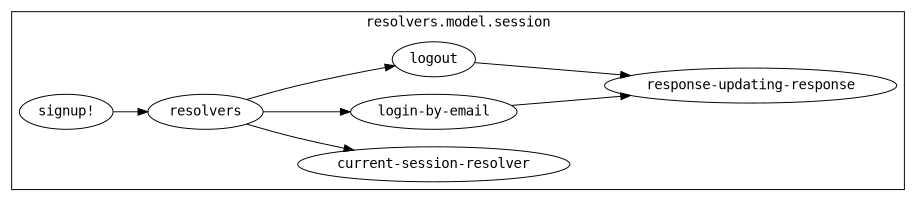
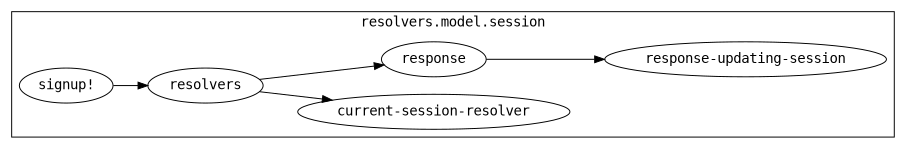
  digraph {
    fontname=monospace
    rankdir=LR
    node [fontname=monospace]
    n1 [label="current-session-resolver"]
-   n2 [label="response-updating-response"]
-   n3 [label="login-by-email"]
-   n4 [label=logout]
+   n2 [label="response-updating-session"]
+   n4 [label=response]
    n5 [label="signup!"]
    n6 [label=resolvers]
    subgraph cluster_1 {
      label="resolvers.model.session"
      shape=rect
      n1
      n2
-     n3
      n4
      n5
      n6
    }
-   n3 -> n2
    n4 -> n2
    n5 -> n6
    n6 -> n1
-   n6 -> n3
    n6 -> n4
  }
